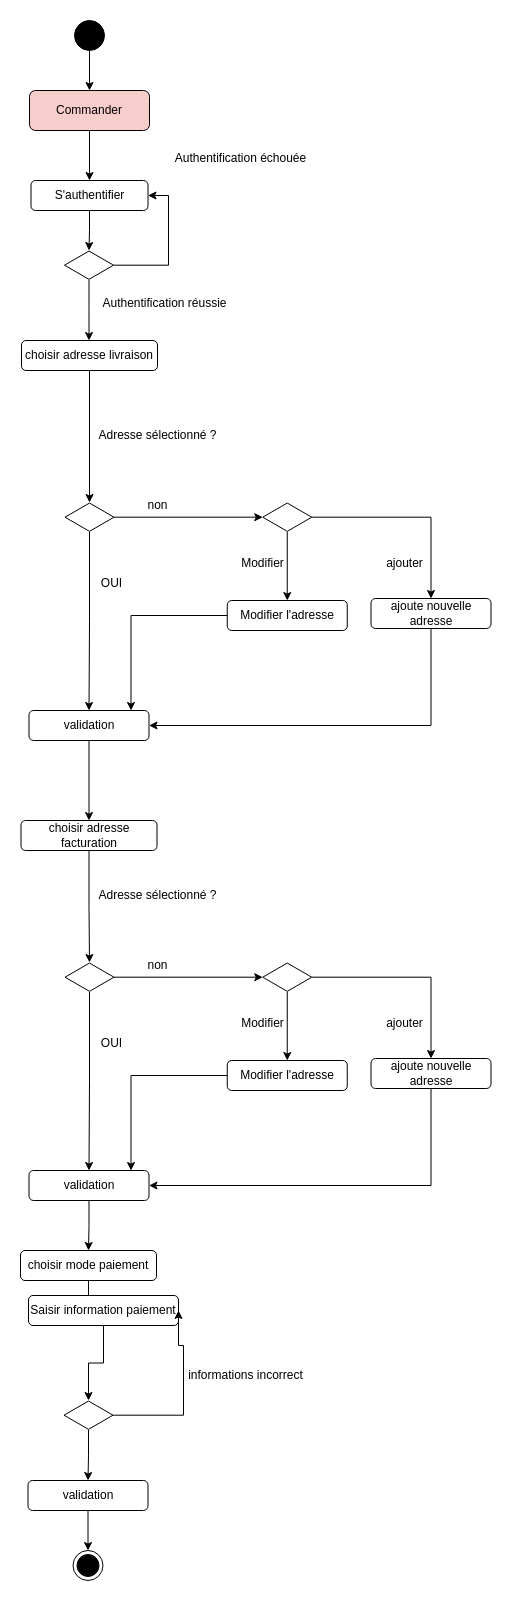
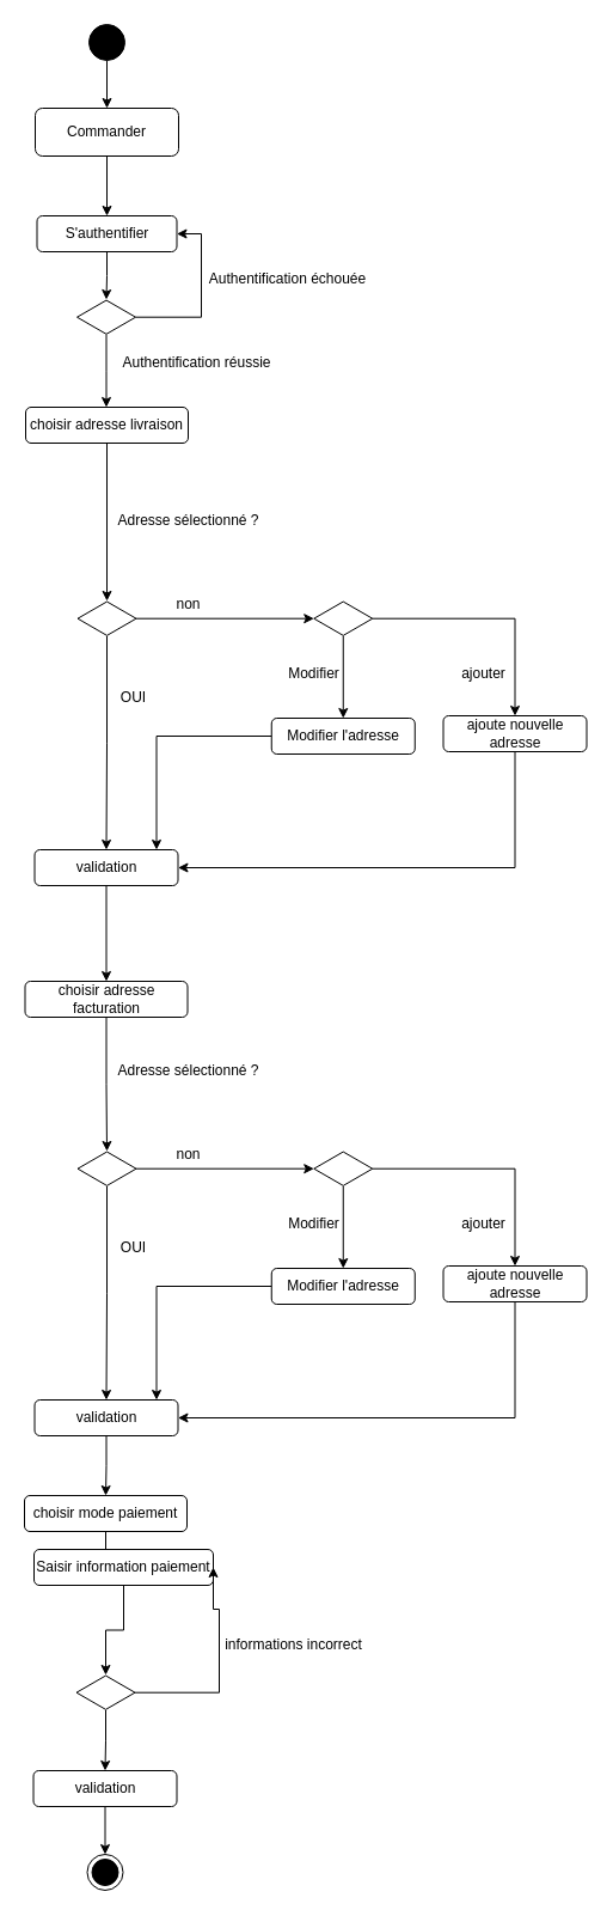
  <mxCell id="0" />
  <mxCell id="1" parent="0" />
  <mxCell id="2" value="" style="ellipse;fillColor=strokeColor;html=1;" parent="1" vertex="1"><mxGeometry x="74" y="20" width="30" height="30" as="geometry" /></mxCell>
  <mxCell id="3" value="" style="endArrow=classic;html=1;rounded=0;" parent="1" source="2" edge="1"><mxGeometry width="50" height="50" relative="1" as="geometry"><mxPoint x="65" y="440" as="sourcePoint" /><mxPoint x="89" y="90" as="targetPoint" /></mxGeometry></mxCell>
- <mxCell id="4" value="Commander" style="rounded=1;whiteSpace=wrap;html=1;fillColor=#f8cecc;" parent="1" vertex="1"><mxGeometry x="29" y="90" width="120" height="40" as="geometry" /></mxCell>
+ <mxCell id="4" value="Commander" style="rounded=1;whiteSpace=wrap;html=1;" parent="1" vertex="1"><mxGeometry x="29" y="90" width="120" height="40" as="geometry" /></mxCell>
  <mxCell id="5" value="" style="endArrow=classic;html=1;rounded=0;exitX=0.5;exitY=1;exitDx=0;exitDy=0;" parent="1" source="4" edge="1"><mxGeometry width="50" height="50" relative="1" as="geometry"><mxPoint x="65" y="440" as="sourcePoint" /><mxPoint x="89" y="180" as="targetPoint" /></mxGeometry></mxCell>
  <mxCell id="6" value="" style="edgeStyle=orthogonalEdgeStyle;rounded=0;orthogonalLoop=1;jettySize=auto;html=1;" parent="1" source="7" target="10" edge="1"><mxGeometry relative="1" as="geometry" /></mxCell>
  <mxCell id="7" value="S'authentifier" style="rounded=1;whiteSpace=wrap;html=1;" parent="1" vertex="1"><mxGeometry x="30.5" y="180" width="117" height="30" as="geometry" /></mxCell>
  <mxCell id="8" value="" style="edgeStyle=orthogonalEdgeStyle;rounded=0;orthogonalLoop=1;jettySize=auto;html=1;entryX=1;entryY=0.5;entryDx=0;entryDy=0;" parent="1" source="10" target="7" edge="1"><mxGeometry relative="1" as="geometry"><mxPoint x="177.5" y="264.7" as="targetPoint" /><Array as="points"><mxPoint x="168" y="265" /><mxPoint x="168" y="195" /></Array></mxGeometry></mxCell>
  <mxCell id="9" style="edgeStyle=orthogonalEdgeStyle;rounded=0;orthogonalLoop=1;jettySize=auto;html=1;" parent="1" source="10" edge="1"><mxGeometry relative="1" as="geometry"><mxPoint x="88.5" y="340" as="targetPoint" /></mxGeometry></mxCell>
  <mxCell id="10" value="" style="html=1;whiteSpace=wrap;aspect=fixed;shape=isoRectangle;" parent="1" vertex="1"><mxGeometry x="64" y="250" width="49" height="29.4" as="geometry" /></mxCell>
- <mxCell id="11" value="Authentification échouée" style="text;html=1;align=center;verticalAlign=middle;resizable=0;points=[];autosize=1;strokeColor=none;fillColor=none;" parent="1" vertex="1"><mxGeometry x="165" y="143" width="150" height="30" as="geometry" /></mxCell>
+ <mxCell id="11" value="Authentification échouée" style="text;html=1;align=center;verticalAlign=middle;resizable=0;points=[];autosize=1;strokeColor=none;fillColor=none;" parent="1" vertex="1"><mxGeometry x="165" y="218" width="150" height="30" as="geometry" /></mxCell>
  <mxCell id="12" value="Authentification réussie" style="text;html=1;align=center;verticalAlign=middle;resizable=0;points=[];autosize=1;strokeColor=none;fillColor=none;" parent="1" vertex="1"><mxGeometry x="89" y="288" width="150" height="30" as="geometry" /></mxCell>
  <mxCell id="13" value="" style="edgeStyle=orthogonalEdgeStyle;rounded=0;orthogonalLoop=1;jettySize=auto;html=1;" parent="1" source="40" target="19" edge="1"><mxGeometry relative="1" as="geometry" /></mxCell>
  <mxCell id="14" style="edgeStyle=orthogonalEdgeStyle;rounded=0;orthogonalLoop=1;jettySize=auto;html=1;" edge="1" parent="1" source="15" target="31"><mxGeometry relative="1" as="geometry"><mxPoint x="89" y="630" as="targetPoint" /></mxGeometry></mxCell>
  <mxCell id="15" value="" style="html=1;whiteSpace=wrap;aspect=fixed;shape=isoRectangle;" parent="1" vertex="1"><mxGeometry x="64.5" y="502" width="49" height="29.4" as="geometry" /></mxCell>
  <mxCell id="16" value="" style="edgeStyle=orthogonalEdgeStyle;rounded=0;orthogonalLoop=1;jettySize=auto;html=1;" parent="1" source="17" target="15" edge="1"><mxGeometry relative="1" as="geometry" /></mxCell>
  <mxCell id="17" value="choisir adresse livraison" style="rounded=1;whiteSpace=wrap;html=1;" parent="1" vertex="1"><mxGeometry x="21" y="340" width="136" height="30" as="geometry" /></mxCell>
  <mxCell id="18" style="edgeStyle=orthogonalEdgeStyle;rounded=0;orthogonalLoop=1;jettySize=auto;html=1;" edge="1" parent="1" source="19" target="31"><mxGeometry relative="1" as="geometry"><Array as="points"><mxPoint x="130.5" y="615" /></Array></mxGeometry></mxCell>
  <mxCell id="19" value="Modifier l'adresse" style="rounded=1;whiteSpace=wrap;html=1;" parent="1" vertex="1"><mxGeometry x="226.75" y="600" width="120" height="30" as="geometry" /></mxCell>
  <mxCell id="20" style="edgeStyle=orthogonalEdgeStyle;rounded=0;orthogonalLoop=1;jettySize=auto;html=1;" edge="1" parent="1" source="21" target="47"><mxGeometry relative="1" as="geometry" /></mxCell>
  <mxCell id="21" value="choisir adresse facturation" style="rounded=1;whiteSpace=wrap;html=1;" parent="1" vertex="1"><mxGeometry x="20.5" y="820" width="136" height="30" as="geometry" /></mxCell>
  <mxCell id="22" value="" style="edgeStyle=orthogonalEdgeStyle;rounded=0;orthogonalLoop=1;jettySize=auto;html=1;" parent="1" source="23" target="25" edge="1"><mxGeometry relative="1" as="geometry"><mxPoint x="83.5" y="1420.6" as="targetPoint" /></mxGeometry></mxCell>
  <mxCell id="23" value="choisir mode paiement" style="rounded=1;whiteSpace=wrap;html=1;" parent="1" vertex="1"><mxGeometry x="20" y="1250" width="136" height="30" as="geometry" /></mxCell>
  <mxCell id="24" value="" style="edgeStyle=orthogonalEdgeStyle;rounded=0;orthogonalLoop=1;jettySize=auto;html=1;" parent="1" source="25" target="28" edge="1"><mxGeometry relative="1" as="geometry" /></mxCell>
  <mxCell id="25" value="Saisir information paiement" style="rounded=1;whiteSpace=wrap;html=1;" parent="1" vertex="1"><mxGeometry x="28" y="1295" width="150" height="30" as="geometry" /></mxCell>
  <mxCell id="26" value="" style="edgeStyle=orthogonalEdgeStyle;rounded=0;orthogonalLoop=1;jettySize=auto;html=1;" parent="1" source="28" target="33" edge="1"><mxGeometry relative="1" as="geometry" /></mxCell>
  <mxCell id="27" style="edgeStyle=orthogonalEdgeStyle;rounded=0;orthogonalLoop=1;jettySize=auto;html=1;entryX=1;entryY=0.5;entryDx=0;entryDy=0;" parent="1" source="28" target="25" edge="1"><mxGeometry relative="1" as="geometry"><mxPoint x="245" y="1340" as="targetPoint" /><Array as="points"><mxPoint x="183" y="1415" /><mxPoint x="183" y="1345" /></Array></mxGeometry></mxCell>
  <mxCell id="28" value="" style="html=1;whiteSpace=wrap;aspect=fixed;shape=isoRectangle;" parent="1" vertex="1"><mxGeometry x="63.5" y="1400" width="49" height="29.4" as="geometry" /></mxCell>
  <mxCell id="29" value="informations incorrect" style="text;html=1;align=center;verticalAlign=middle;resizable=0;points=[];autosize=1;strokeColor=none;fillColor=none;" parent="1" vertex="1"><mxGeometry x="175" y="1360" width="140" height="30" as="geometry" /></mxCell>
  <mxCell id="30" style="edgeStyle=orthogonalEdgeStyle;rounded=0;orthogonalLoop=1;jettySize=auto;html=1;" edge="1" parent="1" source="31" target="21"><mxGeometry relative="1" as="geometry" /></mxCell>
  <mxCell id="31" value="validation" style="rounded=1;whiteSpace=wrap;html=1;" parent="1" vertex="1"><mxGeometry x="28.5" y="710" width="120" height="30" as="geometry" /></mxCell>
  <mxCell id="32" value="" style="edgeStyle=orthogonalEdgeStyle;rounded=0;orthogonalLoop=1;jettySize=auto;html=1;" parent="1" source="33" target="34" edge="1"><mxGeometry relative="1" as="geometry" /></mxCell>
  <mxCell id="33" value="validation" style="rounded=1;whiteSpace=wrap;html=1;" parent="1" vertex="1"><mxGeometry x="27.5" y="1480" width="120" height="30" as="geometry" /></mxCell>
  <mxCell id="34" value="" style="ellipse;html=1;shape=endState;fillColor=strokeColor;" parent="1" vertex="1"><mxGeometry x="72.5" y="1550" width="30" height="30" as="geometry" /></mxCell>
  <mxCell id="35" value="non" style="text;html=1;align=center;verticalAlign=middle;resizable=0;points=[];autosize=1;strokeColor=none;fillColor=none;" vertex="1" parent="1"><mxGeometry x="136.75" y="490" width="40" height="30" as="geometry" /></mxCell>
  <mxCell id="36" value="Adresse sélectionné ?" style="text;html=1;align=center;verticalAlign=middle;resizable=0;points=[];autosize=1;strokeColor=none;fillColor=none;" vertex="1" parent="1"><mxGeometry x="86.75" y="420" width="140" height="30" as="geometry" /></mxCell>
  <mxCell id="37" value="OUI" style="text;html=1;align=center;verticalAlign=middle;resizable=0;points=[];autosize=1;strokeColor=none;fillColor=none;" vertex="1" parent="1"><mxGeometry x="90.5" y="568" width="40" height="30" as="geometry" /></mxCell>
  <mxCell id="38" value="" style="edgeStyle=orthogonalEdgeStyle;rounded=0;orthogonalLoop=1;jettySize=auto;html=1;" edge="1" parent="1" source="15" target="40"><mxGeometry relative="1" as="geometry"><mxPoint x="113.5" y="517" as="sourcePoint" /><mxPoint x="286.5" y="600" as="targetPoint" /></mxGeometry></mxCell>
  <mxCell id="39" style="edgeStyle=orthogonalEdgeStyle;rounded=0;orthogonalLoop=1;jettySize=auto;html=1;" edge="1" parent="1" source="40" target="42"><mxGeometry relative="1" as="geometry" /></mxCell>
  <mxCell id="40" value="" style="html=1;whiteSpace=wrap;aspect=fixed;shape=isoRectangle;" vertex="1" parent="1"><mxGeometry x="262.25" y="502" width="49" height="29.4" as="geometry" /></mxCell>
  <mxCell id="41" style="edgeStyle=orthogonalEdgeStyle;rounded=0;orthogonalLoop=1;jettySize=auto;html=1;" edge="1" parent="1" source="42" target="31"><mxGeometry relative="1" as="geometry"><Array as="points"><mxPoint x="430.5" y="725" /></Array></mxGeometry></mxCell>
  <mxCell id="42" value="ajoute nouvelle adresse" style="rounded=1;whiteSpace=wrap;html=1;" vertex="1" parent="1"><mxGeometry x="370.5" y="598" width="120" height="30" as="geometry" /></mxCell>
  <mxCell id="43" value="Modifier" style="text;html=1;align=center;verticalAlign=middle;resizable=0;points=[];autosize=1;strokeColor=none;fillColor=none;" vertex="1" parent="1"><mxGeometry x="226.75" y="548" width="70" height="30" as="geometry" /></mxCell>
  <mxCell id="44" value="ajouter" style="text;html=1;align=center;verticalAlign=middle;resizable=0;points=[];autosize=1;strokeColor=none;fillColor=none;" vertex="1" parent="1"><mxGeometry x="373.5" y="548" width="60" height="30" as="geometry" /></mxCell>
  <mxCell id="45" value="" style="edgeStyle=orthogonalEdgeStyle;rounded=0;orthogonalLoop=1;jettySize=auto;html=1;" edge="1" parent="1" source="57" target="49"><mxGeometry relative="1" as="geometry" /></mxCell>
  <mxCell id="46" style="edgeStyle=orthogonalEdgeStyle;rounded=0;orthogonalLoop=1;jettySize=auto;html=1;" edge="1" parent="1" source="47" target="51"><mxGeometry relative="1" as="geometry"><mxPoint x="89" y="1090" as="targetPoint" /></mxGeometry></mxCell>
  <mxCell id="47" value="" style="html=1;whiteSpace=wrap;aspect=fixed;shape=isoRectangle;" vertex="1" parent="1"><mxGeometry x="64.5" y="962" width="49" height="29.4" as="geometry" /></mxCell>
  <mxCell id="48" style="edgeStyle=orthogonalEdgeStyle;rounded=0;orthogonalLoop=1;jettySize=auto;html=1;" edge="1" parent="1" source="49" target="51"><mxGeometry relative="1" as="geometry"><Array as="points"><mxPoint x="130.5" y="1075" /></Array></mxGeometry></mxCell>
  <mxCell id="49" value="Modifier l'adresse" style="rounded=1;whiteSpace=wrap;html=1;" vertex="1" parent="1"><mxGeometry x="226.75" y="1060" width="120" height="30" as="geometry" /></mxCell>
  <mxCell id="50" value="" style="edgeStyle=orthogonalEdgeStyle;rounded=0;orthogonalLoop=1;jettySize=auto;html=1;" edge="1" parent="1" source="51" target="23"><mxGeometry relative="1" as="geometry" /></mxCell>
  <mxCell id="51" value="validation" style="rounded=1;whiteSpace=wrap;html=1;" vertex="1" parent="1"><mxGeometry x="28.5" y="1170" width="120" height="30" as="geometry" /></mxCell>
  <mxCell id="52" value="non" style="text;html=1;align=center;verticalAlign=middle;resizable=0;points=[];autosize=1;strokeColor=none;fillColor=none;" vertex="1" parent="1"><mxGeometry x="136.75" y="950" width="40" height="30" as="geometry" /></mxCell>
  <mxCell id="53" value="Adresse sélectionné ?" style="text;html=1;align=center;verticalAlign=middle;resizable=0;points=[];autosize=1;strokeColor=none;fillColor=none;" vertex="1" parent="1"><mxGeometry x="86.75" y="880" width="140" height="30" as="geometry" /></mxCell>
  <mxCell id="54" value="OUI" style="text;html=1;align=center;verticalAlign=middle;resizable=0;points=[];autosize=1;strokeColor=none;fillColor=none;" vertex="1" parent="1"><mxGeometry x="90.5" y="1028" width="40" height="30" as="geometry" /></mxCell>
  <mxCell id="55" value="" style="edgeStyle=orthogonalEdgeStyle;rounded=0;orthogonalLoop=1;jettySize=auto;html=1;" edge="1" parent="1" source="47" target="57"><mxGeometry relative="1" as="geometry"><mxPoint x="113.5" y="977" as="sourcePoint" /><mxPoint x="286.5" y="1060" as="targetPoint" /></mxGeometry></mxCell>
  <mxCell id="56" style="edgeStyle=orthogonalEdgeStyle;rounded=0;orthogonalLoop=1;jettySize=auto;html=1;" edge="1" parent="1" source="57" target="59"><mxGeometry relative="1" as="geometry" /></mxCell>
  <mxCell id="57" value="" style="html=1;whiteSpace=wrap;aspect=fixed;shape=isoRectangle;" vertex="1" parent="1"><mxGeometry x="262.25" y="962" width="49" height="29.4" as="geometry" /></mxCell>
  <mxCell id="58" style="edgeStyle=orthogonalEdgeStyle;rounded=0;orthogonalLoop=1;jettySize=auto;html=1;" edge="1" parent="1" source="59" target="51"><mxGeometry relative="1" as="geometry"><Array as="points"><mxPoint x="430.5" y="1185" /></Array></mxGeometry></mxCell>
  <mxCell id="59" value="ajoute nouvelle adresse" style="rounded=1;whiteSpace=wrap;html=1;" vertex="1" parent="1"><mxGeometry x="370.5" y="1058" width="120" height="30" as="geometry" /></mxCell>
  <mxCell id="60" value="Modifier" style="text;html=1;align=center;verticalAlign=middle;resizable=0;points=[];autosize=1;strokeColor=none;fillColor=none;" vertex="1" parent="1"><mxGeometry x="226.75" y="1008" width="70" height="30" as="geometry" /></mxCell>
  <mxCell id="61" value="ajouter" style="text;html=1;align=center;verticalAlign=middle;resizable=0;points=[];autosize=1;strokeColor=none;fillColor=none;" vertex="1" parent="1"><mxGeometry x="373.5" y="1008" width="60" height="30" as="geometry" /></mxCell>
